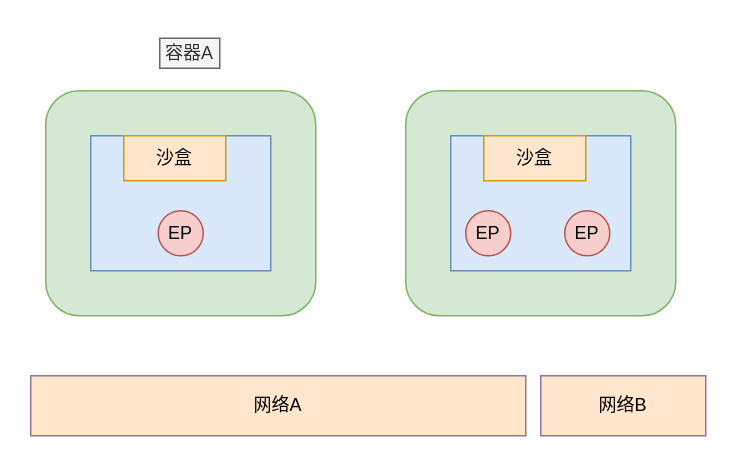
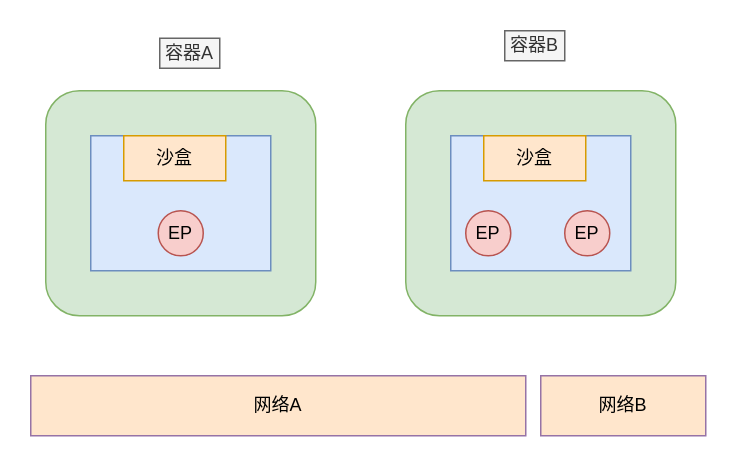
  <mxCell id="0" />
  <mxCell id="1" parent="0" />
  <mxCell id="2" value="" style="rounded=1;whiteSpace=wrap;html=1;fillColor=#d5e8d4;strokeColor=#82b366;" vertex="1" parent="1"><mxGeometry x="30" y="60" width="180" height="150" as="geometry" /></mxCell>
  <mxCell id="3" value="" style="rounded=0;whiteSpace=wrap;html=1;fillColor=#dae8fc;strokeColor=#6c8ebf;" vertex="1" parent="1"><mxGeometry x="60" y="90" width="120" height="90" as="geometry" /></mxCell>
  <mxCell id="4" value="沙盒" style="rounded=0;whiteSpace=wrap;html=1;fillColor=#ffe6cc;strokeColor=#d79b00;" vertex="1" parent="1"><mxGeometry x="82" y="90" width="68" height="30" as="geometry" /></mxCell>
  <mxCell id="5" value="EP" style="ellipse;whiteSpace=wrap;html=1;aspect=fixed;fillColor=#f8cecc;strokeColor=#b85450;" vertex="1" parent="1"><mxGeometry x="105" y="140" width="30" height="30" as="geometry" /></mxCell>
  <mxCell id="6" value="容器A" style="text;html=1;align=center;verticalAlign=middle;whiteSpace=wrap;rounded=0;fillColor=#f5f5f5;strokeColor=#666666;fontColor=#333333;" vertex="1" parent="1"><mxGeometry x="106" y="25" width="40" height="20" as="geometry" /></mxCell>
  <mxCell id="7" value="" style="rounded=1;whiteSpace=wrap;html=1;fillColor=#d5e8d4;strokeColor=#82b366;" vertex="1" parent="1"><mxGeometry x="270" y="60" width="180" height="150" as="geometry" /></mxCell>
  <mxCell id="8" value="" style="rounded=0;whiteSpace=wrap;html=1;fillColor=#dae8fc;strokeColor=#6c8ebf;" vertex="1" parent="1"><mxGeometry x="300" y="90" width="120" height="90" as="geometry" /></mxCell>
  <mxCell id="9" value="沙盒" style="rounded=0;whiteSpace=wrap;html=1;fillColor=#ffe6cc;strokeColor=#d79b00;" vertex="1" parent="1"><mxGeometry x="322" y="90" width="68" height="30" as="geometry" /></mxCell>
  <mxCell id="10" value="EP" style="ellipse;whiteSpace=wrap;html=1;aspect=fixed;fillColor=#f8cecc;strokeColor=#b85450;" vertex="1" parent="1"><mxGeometry x="310" y="140" width="30" height="30" as="geometry" /></mxCell>
+ <mxCell id="11" value="容器B" style="text;html=1;align=center;verticalAlign=middle;whiteSpace=wrap;rounded=0;fillColor=#f5f5f5;strokeColor=#666666;fontColor=#333333;" vertex="1" parent="1"><mxGeometry x="336" y="20" width="40" height="20" as="geometry" /></mxCell>
  <mxCell id="12" value="EP" style="ellipse;whiteSpace=wrap;html=1;aspect=fixed;fillColor=#f8cecc;strokeColor=#b85450;" vertex="1" parent="1"><mxGeometry x="376" y="140" width="30" height="30" as="geometry" /></mxCell>
  <mxCell id="13" value="网络A" style="rounded=0;whiteSpace=wrap;html=1;fillColor=#ffe6cc;strokeColor=#9673a6;" vertex="1" parent="1"><mxGeometry x="20" y="250" width="330" height="40" as="geometry" /></mxCell>
  <mxCell id="14" value="网络B" style="rounded=0;whiteSpace=wrap;html=1;fillColor=#ffe6cc;strokeColor=#9673a6;" vertex="1" parent="1"><mxGeometry x="360" y="250" width="110" height="40" as="geometry" /></mxCell>
